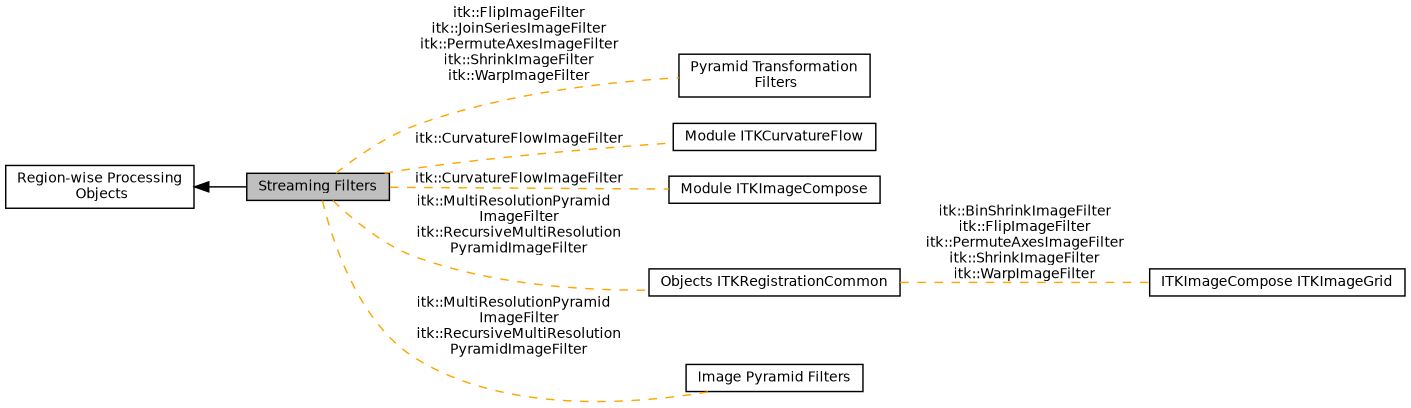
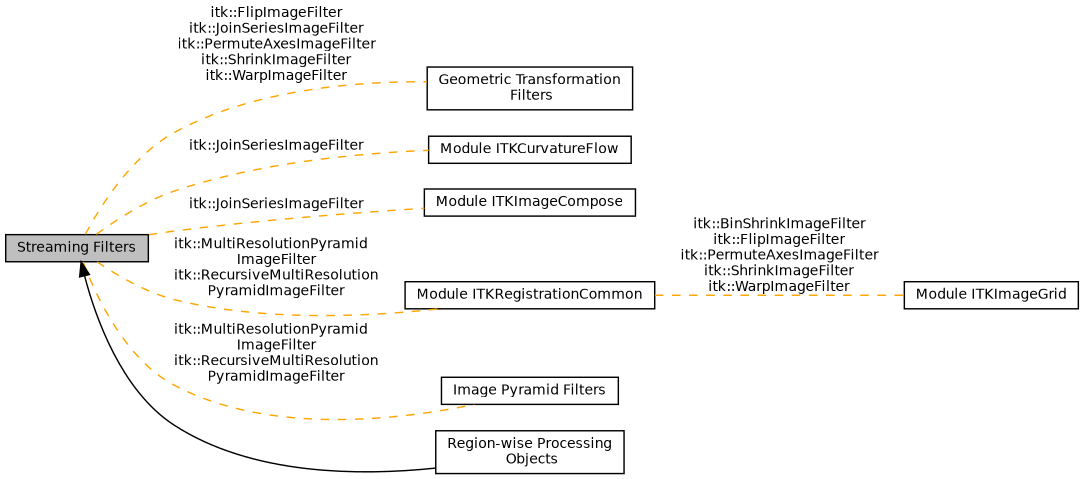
  digraph {
    rankdir=LR
    node [color=black fillcolor=white fontname=Helvetica fontsize=10 shape=box style=filled]
    edge [color=orange dir=none fontname=Helvetica fontsize=10 labelfontname=Helvetica labelfontsize=10 shape=plaintext style=dashed]
-   n1 [height=0.2 label="Pyramid Transformation\l Filters" width=0.4]
+   n1 [height=0.2 label="Geometric Transformation\l Filters" width=0.4]
    n2 [height=0.2 label="Module ITKCurvatureFlow" width=0.4]
    n3 [height=0.2 label="Module ITKImageCompose" width=0.4]
-   n4 [height=0.2 label="ITKImageCompose ITKImageGrid" width=0.4]
-   n5 [height=0.2 label="Objects ITKRegistrationCommon" width=0.4]
+   n4 [height=0.2 label="Module ITKImageGrid" width=0.4]
+   n5 [height=0.2 label="Module ITKRegistrationCommon" width=0.4]
    n6 [height=0.2 label="Image Pyramid Filters" width=0.4]
    n7 [fillcolor=grey75 fontcolor=black height=0.2 label="Streaming Filters" width=0.4]
    n8 [height=0.2 label="Region-wise Processing\l Objects" width=0.4]
    n5 -> n4 [label="itk::BinShrinkImageFilter\nitk::FlipImageFilter\nitk::PermuteAxesImageFilter\nitk::ShrinkImageFilter\nitk::WarpImageFilter"]
    n7 -> n1 [label="itk::FlipImageFilter\nitk::JoinSeriesImageFilter\nitk::PermuteAxesImageFilter\nitk::ShrinkImageFilter\nitk::WarpImageFilter"]
-   n7 -> n2 [label="itk::CurvatureFlowImageFilter"]
-   n7 -> n3 [label="itk::CurvatureFlowImageFilter"]
+   n7 -> n2 [label="itk::JoinSeriesImageFilter"]
+   n7 -> n3 [label="itk::JoinSeriesImageFilter"]
    n7 -> n5 [label="itk::MultiResolutionPyramid\lImageFilter\nitk::RecursiveMultiResolution\lPyramidImageFilter"]
    n7 -> n6 [label="itk::MultiResolutionPyramid\lImageFilter\nitk::RecursiveMultiResolution\lPyramidImageFilter"]
-   n8 -> n7 [dir=back style=solid color=""]
+   n7 -> n8 [dir=back style=solid color=""]
  }
